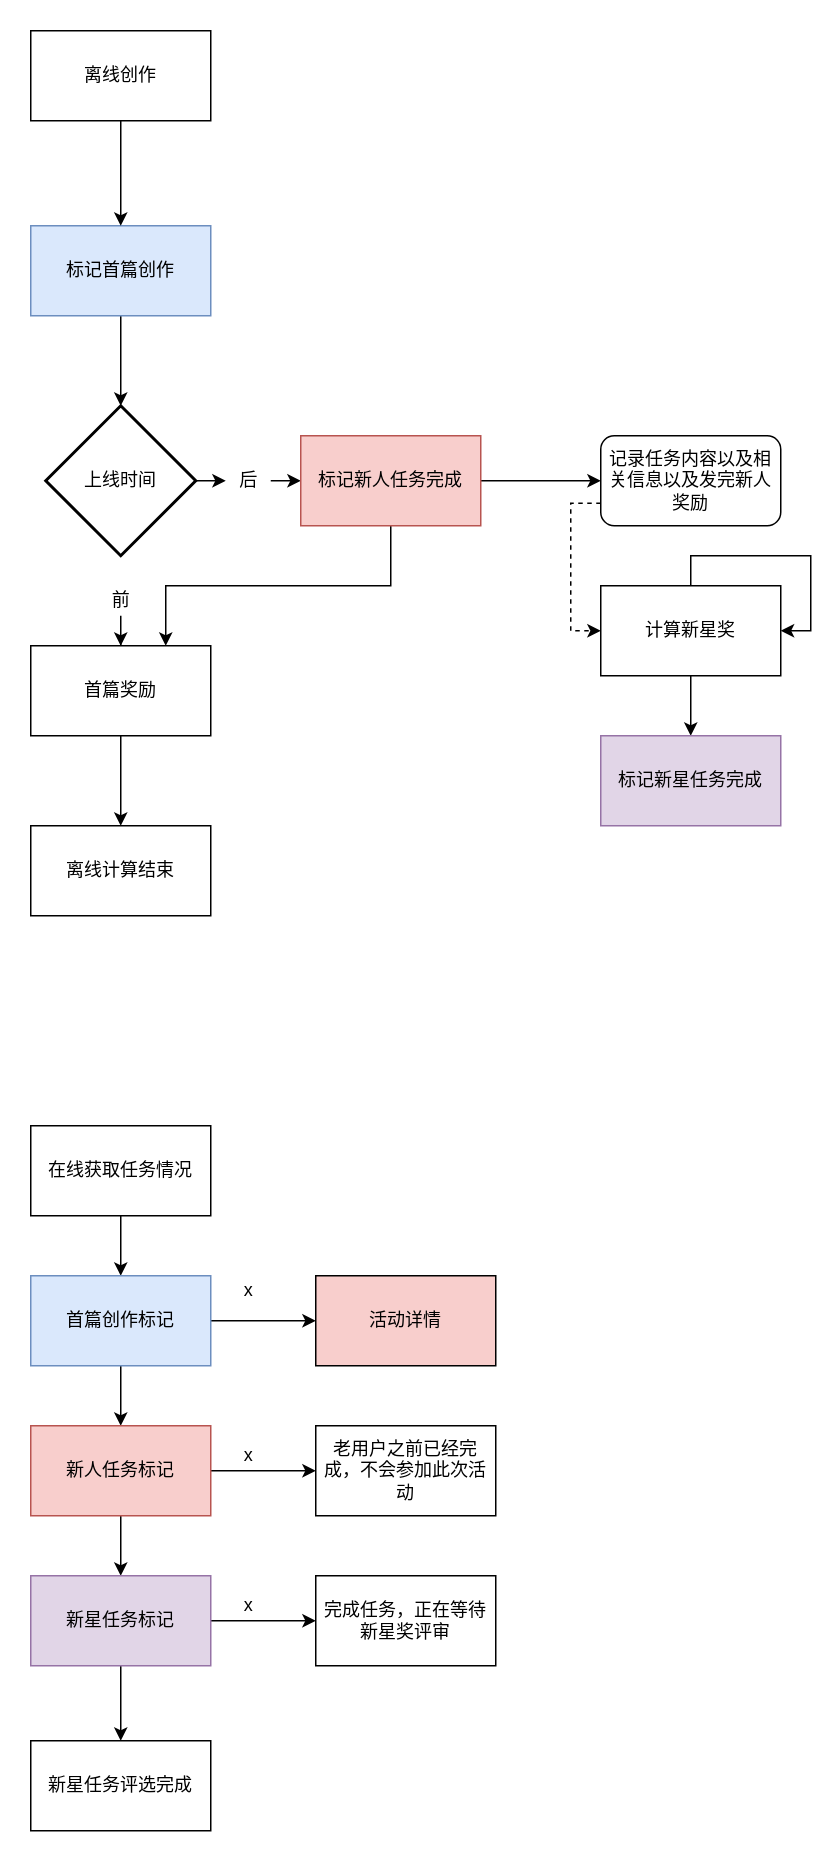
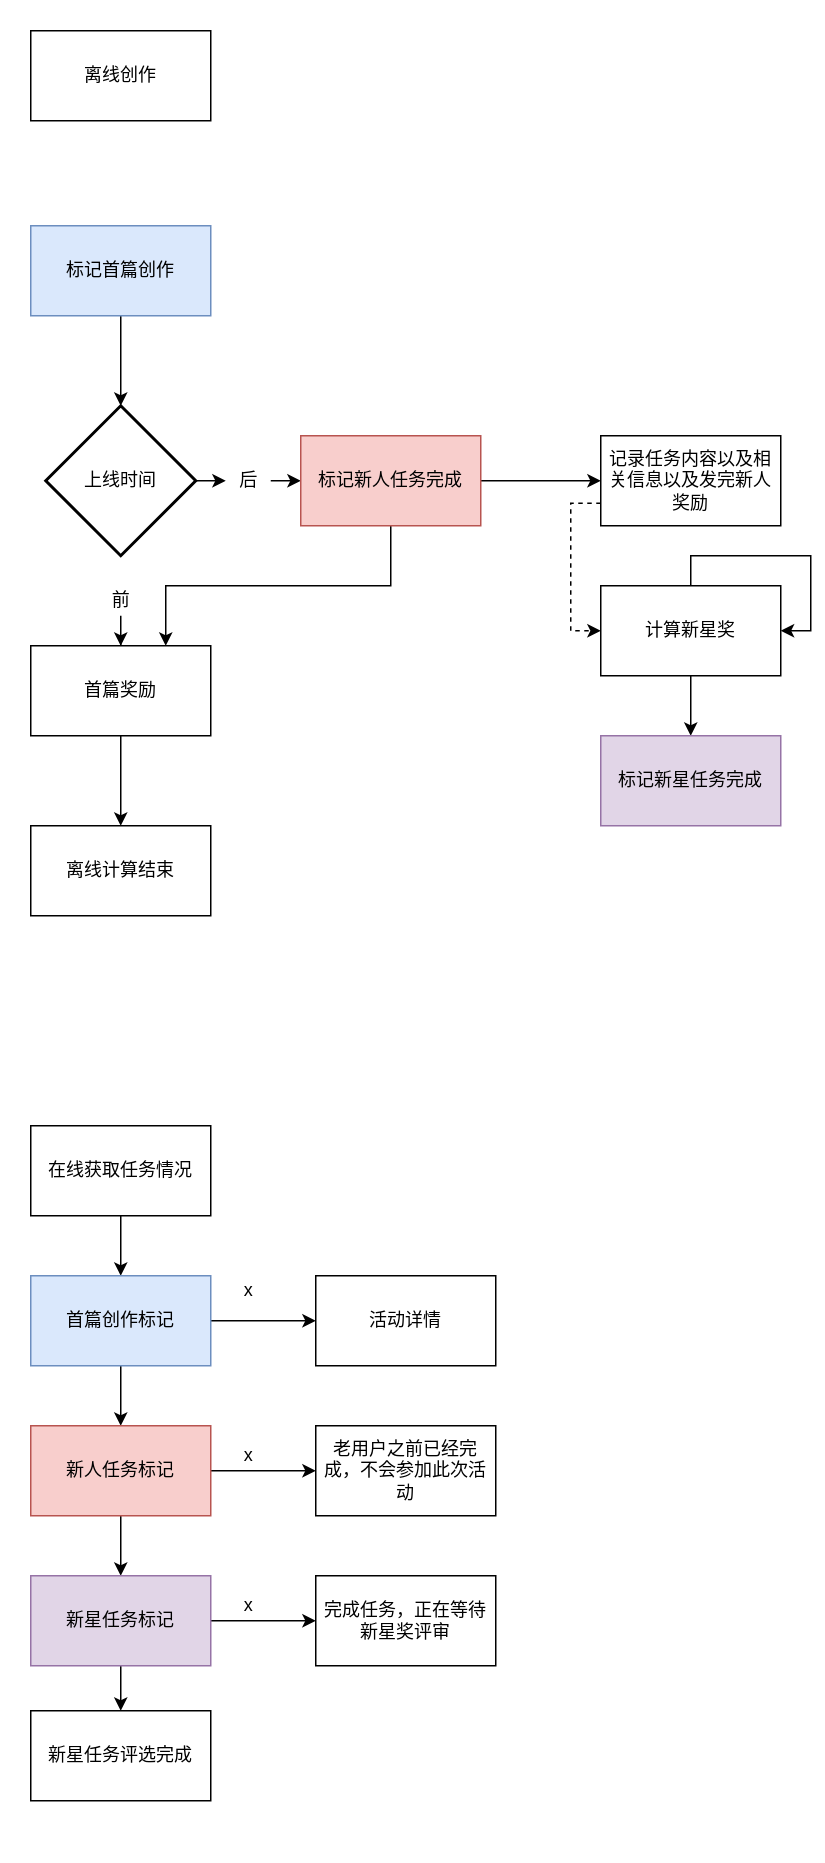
  <mxCell id="0" />
  <mxCell id="1" parent="0" />
  <mxCell id="2" style="edgeStyle=orthogonalEdgeStyle;rounded=0;orthogonalLoop=1;jettySize=auto;html=1;exitX=0.5;exitY=1;exitDx=0;exitDy=0;entryX=0.5;entryY=0;entryDx=0;entryDy=0;entryPerimeter=0;" edge="1" parent="1" source="3" target="6"><mxGeometry relative="1" as="geometry" /></mxCell>
  <mxCell id="3" value="标记首篇创作" style="rounded=0;whiteSpace=wrap;html=1;fillColor=#dae8fc;strokeColor=#6c8ebf;" vertex="1" parent="1"><mxGeometry x="20" y="150" width="120" height="60" as="geometry" /></mxCell>
  <mxCell id="4" style="edgeStyle=orthogonalEdgeStyle;rounded=0;orthogonalLoop=1;jettySize=auto;html=1;exitX=1;exitY=0.5;exitDx=0;exitDy=0;exitPerimeter=0;entryX=0;entryY=0.5;entryDx=0;entryDy=0;" edge="1" parent="1" source="14" target="11"><mxGeometry relative="1" as="geometry" /></mxCell>
  <mxCell id="5" style="edgeStyle=orthogonalEdgeStyle;rounded=0;orthogonalLoop=1;jettySize=auto;html=1;exitX=0.5;exitY=1;exitDx=0;exitDy=0;exitPerimeter=0;" edge="1" parent="1" source="18" target="17"><mxGeometry relative="1" as="geometry" /></mxCell>
  <mxCell id="6" value="上线时间" style="strokeWidth=2;html=1;shape=mxgraph.flowchart.decision;whiteSpace=wrap;" vertex="1" parent="1"><mxGeometry x="30" y="270" width="100" height="100" as="geometry" /></mxCell>
- <mxCell id="7" style="edgeStyle=orthogonalEdgeStyle;rounded=0;orthogonalLoop=1;jettySize=auto;html=1;exitX=0.5;exitY=1;exitDx=0;exitDy=0;" edge="1" parent="1" source="8" target="3"><mxGeometry relative="1" as="geometry" /></mxCell>
  <mxCell id="8" value="离线创作" style="rounded=0;whiteSpace=wrap;html=1;" vertex="1" parent="1"><mxGeometry x="20" y="20" width="120" height="60" as="geometry" /></mxCell>
  <mxCell id="9" value="" style="edgeStyle=orthogonalEdgeStyle;rounded=0;orthogonalLoop=1;jettySize=auto;html=1;" edge="1" parent="1" source="11" target="13"><mxGeometry relative="1" as="geometry" /></mxCell>
  <mxCell id="10" style="edgeStyle=orthogonalEdgeStyle;rounded=0;orthogonalLoop=1;jettySize=auto;html=1;exitX=0.5;exitY=1;exitDx=0;exitDy=0;entryX=0.75;entryY=0;entryDx=0;entryDy=0;" edge="1" parent="1" source="11" target="17"><mxGeometry relative="1" as="geometry" /></mxCell>
  <mxCell id="11" value="标记新人任务完成" style="rounded=0;whiteSpace=wrap;html=1;fillColor=#f8cecc;strokeColor=#b85450;" vertex="1" parent="1"><mxGeometry x="200" y="290" width="120" height="60" as="geometry" /></mxCell>
  <mxCell id="12" style="edgeStyle=orthogonalEdgeStyle;rounded=0;orthogonalLoop=1;jettySize=auto;html=1;exitX=0;exitY=0.75;exitDx=0;exitDy=0;entryX=0;entryY=0.5;entryDx=0;entryDy=0;dashed=1;" edge="1" parent="1" source="13" target="29"><mxGeometry relative="1" as="geometry" /></mxCell>
- <mxCell id="13" value="记录任务内容以及相关信息以及发完新人奖励" style="whiteSpace=wrap;html=1;rounded=1;" vertex="1" parent="1"><mxGeometry x="400" y="290" width="120" height="60" as="geometry" /></mxCell>
+ <mxCell id="13" value="记录任务内容以及相关信息以及发完新人奖励" style="rounded=0;whiteSpace=wrap;html=1;" vertex="1" parent="1"><mxGeometry x="400" y="290" width="120" height="60" as="geometry" /></mxCell>
  <mxCell id="14" value="后" style="text;html=1;align=center;verticalAlign=middle;resizable=0;points=[];;autosize=1;" vertex="1" parent="1"><mxGeometry x="150" y="310" width="30" height="20" as="geometry" /></mxCell>
  <mxCell id="15" style="edgeStyle=orthogonalEdgeStyle;rounded=0;orthogonalLoop=1;jettySize=auto;html=1;exitX=1;exitY=0.5;exitDx=0;exitDy=0;exitPerimeter=0;entryX=0;entryY=0.5;entryDx=0;entryDy=0;" edge="1" parent="1" source="6" target="14"><mxGeometry relative="1" as="geometry"><mxPoint x="130" y="320" as="sourcePoint" /><mxPoint x="200" y="320" as="targetPoint" /></mxGeometry></mxCell>
  <mxCell id="16" style="edgeStyle=orthogonalEdgeStyle;rounded=0;orthogonalLoop=1;jettySize=auto;html=1;exitX=0.5;exitY=1;exitDx=0;exitDy=0;entryX=0.5;entryY=0;entryDx=0;entryDy=0;" edge="1" parent="1" source="17" target="19"><mxGeometry relative="1" as="geometry" /></mxCell>
  <mxCell id="17" value="首篇奖励" style="rounded=0;whiteSpace=wrap;html=1;" vertex="1" parent="1"><mxGeometry x="20" y="430" width="120" height="60" as="geometry" /></mxCell>
  <mxCell id="18" value="前" style="text;html=1;align=center;verticalAlign=middle;resizable=0;points=[];;autosize=1;" vertex="1" parent="1"><mxGeometry x="65" y="390" width="30" height="20" as="geometry" /></mxCell>
  <mxCell id="19" value="离线计算结束" style="rounded=0;whiteSpace=wrap;html=1;" vertex="1" parent="1"><mxGeometry x="20" width="120" height="60" as="geometry" y="550" /></mxCell>
  <mxCell id="20" style="edgeStyle=orthogonalEdgeStyle;rounded=0;orthogonalLoop=1;jettySize=auto;html=1;exitX=0.5;exitY=1;exitDx=0;exitDy=0;" edge="1" parent="1" source="21" target="24"><mxGeometry relative="1" as="geometry" /></mxCell>
  <mxCell id="21" value="在线获取任务情况" style="rounded=0;whiteSpace=wrap;html=1;" vertex="1" parent="1"><mxGeometry x="20" y="750" width="120" height="60" as="geometry" /></mxCell>
  <mxCell id="22" style="edgeStyle=orthogonalEdgeStyle;rounded=0;orthogonalLoop=1;jettySize=auto;html=1;exitX=0.5;exitY=1;exitDx=0;exitDy=0;entryX=0.5;entryY=0;entryDx=0;entryDy=0;" edge="1" parent="1" source="24" target="27"><mxGeometry relative="1" as="geometry" /></mxCell>
  <mxCell id="23" style="edgeStyle=orthogonalEdgeStyle;rounded=0;orthogonalLoop=1;jettySize=auto;html=1;exitX=1;exitY=0.5;exitDx=0;exitDy=0;" edge="1" parent="1" source="24" target="35"><mxGeometry relative="1" as="geometry" /></mxCell>
  <mxCell id="24" value="首篇创作标记" style="rounded=0;whiteSpace=wrap;html=1;fillColor=#dae8fc;strokeColor=#6c8ebf;" vertex="1" parent="1"><mxGeometry x="20" y="850" width="120" height="60" as="geometry" /></mxCell>
  <mxCell id="25" style="edgeStyle=orthogonalEdgeStyle;rounded=0;orthogonalLoop=1;jettySize=auto;html=1;exitX=0.5;exitY=1;exitDx=0;exitDy=0;entryX=0.5;entryY=0;entryDx=0;entryDy=0;" edge="1" parent="1" source="27" target="34"><mxGeometry relative="1" as="geometry" /></mxCell>
  <mxCell id="26" style="edgeStyle=orthogonalEdgeStyle;rounded=0;orthogonalLoop=1;jettySize=auto;html=1;exitX=1;exitY=0.5;exitDx=0;exitDy=0;entryX=0;entryY=0.5;entryDx=0;entryDy=0;" edge="1" parent="1" source="27" target="37"><mxGeometry relative="1" as="geometry" /></mxCell>
  <mxCell id="27" value="新人任务标记" style="rounded=0;whiteSpace=wrap;html=1;fillColor=#f8cecc;strokeColor=#b85450;" vertex="1" parent="1"><mxGeometry x="20" y="950" width="120" height="60" as="geometry" /></mxCell>
  <mxCell id="28" style="edgeStyle=orthogonalEdgeStyle;rounded=0;orthogonalLoop=1;jettySize=auto;html=1;exitX=0.5;exitY=1;exitDx=0;exitDy=0;" edge="1" parent="1" source="29" target="31"><mxGeometry relative="1" as="geometry" /></mxCell>
  <mxCell id="29" value="计算新星奖" style="rounded=0;whiteSpace=wrap;html=1;" vertex="1" parent="1"><mxGeometry x="400" y="390" width="120" height="60" as="geometry" /></mxCell>
  <mxCell id="30" style="edgeStyle=orthogonalEdgeStyle;rounded=0;orthogonalLoop=1;jettySize=auto;html=1;exitX=0.5;exitY=0;exitDx=0;exitDy=0;entryX=1;entryY=0.5;entryDx=0;entryDy=0;" edge="1" parent="1" source="29" target="29"><mxGeometry relative="1" as="geometry" /></mxCell>
  <mxCell id="31" value="标记新星任务完成" style="rounded=0;whiteSpace=wrap;html=1;fillColor=#e1d5e7;strokeColor=#9673a6;" vertex="1" parent="1"><mxGeometry x="400" y="490" width="120" height="60" as="geometry" /></mxCell>
  <mxCell id="32" style="edgeStyle=orthogonalEdgeStyle;rounded=0;orthogonalLoop=1;jettySize=auto;html=1;exitX=1;exitY=0.5;exitDx=0;exitDy=0;entryX=0;entryY=0.5;entryDx=0;entryDy=0;" edge="1" parent="1" source="34" target="39"><mxGeometry relative="1" as="geometry" /></mxCell>
  <mxCell id="33" style="edgeStyle=orthogonalEdgeStyle;rounded=0;orthogonalLoop=1;jettySize=auto;html=1;exitX=0.5;exitY=1;exitDx=0;exitDy=0;" edge="1" parent="1" source="34" target="41"><mxGeometry relative="1" as="geometry" /></mxCell>
  <mxCell id="34" value="&lt;span style=&quot;white-space: normal&quot;&gt;新星任务标记&lt;/span&gt;" style="rounded=0;whiteSpace=wrap;html=1;fillColor=#e1d5e7;strokeColor=#9673a6;" vertex="1" parent="1"><mxGeometry x="20" y="1050" width="120" height="60" as="geometry" /></mxCell>
- <mxCell id="35" value="活动详情" style="rounded=0;whiteSpace=wrap;html=1;fillColor=#f8cecc;" vertex="1" parent="1"><mxGeometry x="210" y="850" width="120" height="60" as="geometry" /></mxCell>
+ <mxCell id="35" value="活动详情" style="rounded=0;whiteSpace=wrap;html=1;" vertex="1" parent="1"><mxGeometry x="210" y="850" width="120" height="60" as="geometry" /></mxCell>
  <mxCell id="36" value="x" style="text;html=1;align=center;verticalAlign=middle;resizable=0;points=[];;autosize=1;" vertex="1" parent="1"><mxGeometry x="155" y="850" width="20" height="20" as="geometry" /></mxCell>
  <mxCell id="37" value="老用户之前已经完成，不会参加此次活动" style="rounded=0;whiteSpace=wrap;html=1;" vertex="1" parent="1"><mxGeometry x="210" y="950" width="120" height="60" as="geometry" /></mxCell>
  <mxCell id="38" value="x" style="text;html=1;align=center;verticalAlign=middle;resizable=0;points=[];;autosize=1;" vertex="1" parent="1"><mxGeometry x="155" y="960" width="20" height="20" as="geometry" /></mxCell>
  <mxCell id="39" value="完成任务，正在等待新星奖评审" style="rounded=0;whiteSpace=wrap;html=1;" vertex="1" parent="1"><mxGeometry x="210" y="1050" width="120" height="60" as="geometry" /></mxCell>
  <mxCell id="40" value="x" style="text;html=1;align=center;verticalAlign=middle;resizable=0;points=[];;autosize=1;" vertex="1" parent="1"><mxGeometry x="155" y="1060" width="20" height="20" as="geometry" /></mxCell>
- <mxCell id="41" value="新星任务评选完成" style="rounded=0;whiteSpace=wrap;html=1;" vertex="1" parent="1"><mxGeometry x="20" y="1160" width="120" height="60" as="geometry" /></mxCell>
+ <mxCell id="41" value="新星任务评选完成" style="rounded=0;whiteSpace=wrap;html=1;" vertex="1" parent="1"><mxGeometry x="20" y="1140" width="120" height="60" as="geometry" /></mxCell>
